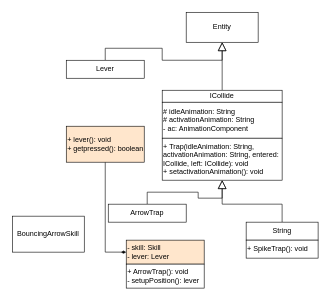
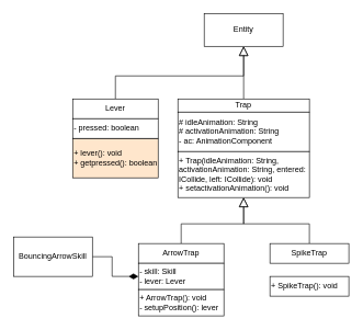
  <mxCell id="0" />
  <mxCell id="1" parent="0" />
  <mxCell id="2" style="edgeStyle=orthogonalEdgeStyle;rounded=0;orthogonalLoop=1;jettySize=auto;html=1;exitX=0.5;exitY=0;exitDx=0;exitDy=0;entryX=0.5;entryY=1;entryDx=0;entryDy=0;endArrow=block;endFill=0;endSize=12;" edge="1" parent="1" source="3" target="8"><mxGeometry relative="1" as="geometry" /></mxCell>
- <mxCell id="3" value="ICollide" style="rounded=0;whiteSpace=wrap;html=1;" vertex="1" parent="1"><mxGeometry x="270" y="150" width="200" height="20" as="geometry" /></mxCell>
+ <mxCell id="3" value="Trap" style="rounded=0;whiteSpace=wrap;html=1;" vertex="1" parent="1"><mxGeometry x="270" y="150" width="200" height="20" as="geometry" /></mxCell>
  <mxCell id="4" value="# idleAnimation: String&lt;br&gt;# activationAnimation: String&lt;br&gt;- ac: AnimationComponent" style="rounded=0;whiteSpace=wrap;html=1;align=left;" vertex="1" parent="1"><mxGeometry x="270" y="170" width="200" height="60" as="geometry" /></mxCell>
  <mxCell id="5" value="+ Trap(idleAnimation: String, activationAnimation: String, entered: ICollide, left: ICollide): void&lt;br&gt;+ setactivationAnimation(): void" style="rounded=0;whiteSpace=wrap;html=1;align=left;" vertex="1" parent="1"><mxGeometry x="270" y="230" width="200" height="70" as="geometry" /></mxCell>
  <mxCell id="6" style="edgeStyle=orthogonalEdgeStyle;rounded=0;orthogonalLoop=1;jettySize=auto;html=1;exitX=0.5;exitY=0;exitDx=0;exitDy=0;entryX=0.5;entryY=1;entryDx=0;entryDy=0;endArrow=block;endFill=0;endSize=12;" edge="1" parent="1" source="7" target="5"><mxGeometry relative="1" as="geometry" /></mxCell>
- <mxCell id="7" value="String" style="rounded=0;whiteSpace=wrap;html=1;" vertex="1" parent="1"><mxGeometry x="410" y="370" width="120" height="30" as="geometry" /></mxCell>
+ <mxCell id="7" value="SpikeTrap" style="rounded=0;whiteSpace=wrap;html=1;" vertex="1" parent="1"><mxGeometry x="410" y="370" width="120" height="30" as="geometry" /></mxCell>
  <mxCell id="8" value="Entity" style="rounded=0;whiteSpace=wrap;html=1;" vertex="1" parent="1"><mxGeometry x="310" y="20" width="120" height="50" as="geometry" /></mxCell>
  <mxCell id="9" style="edgeStyle=orthogonalEdgeStyle;rounded=0;orthogonalLoop=1;jettySize=auto;html=1;exitX=0.5;exitY=0;exitDx=0;exitDy=0;endArrow=block;endFill=0;entryX=0.5;entryY=1;entryDx=0;entryDy=0;endSize=12;" edge="1" parent="1" source="10" target="8"><mxGeometry relative="1" as="geometry"><mxPoint x="370" y="100" as="targetPoint" /></mxGeometry></mxCell>
- <mxCell id="10" value="Lever" style="rounded=0;whiteSpace=wrap;html=1;" vertex="1" parent="1"><mxGeometry x="110" y="100" width="130" height="30" as="geometry" /></mxCell>
- <mxCell id="11" style="edgeStyle=orthogonalEdgeStyle;rounded=0;orthogonalLoop=1;jettySize=auto;html=1;exitX=0.5;exitY=1;exitDx=0;exitDy=0;entryX=0;entryY=0.5;entryDx=0;entryDy=0;endArrow=diamondThin;endFill=1;" edge="1" parent="1" source="12" target="17"><mxGeometry relative="1" as="geometry"><mxPoint x="190" y="445" as="targetPoint" /></mxGeometry></mxCell>
+ <mxCell id="10" value="Lever" style="rounded=0;whiteSpace=wrap;html=1;" vertex="1" parent="1"><mxGeometry x="110" y="150" width="130" height="30" as="geometry" /></mxCell>
  <mxCell id="12" value="+ lever(): void&lt;br&gt;+ getpressed(): boolean" style="rounded=0;whiteSpace=wrap;html=1;align=left;fillColor=#ffe6cc;" vertex="1" parent="1"><mxGeometry x="110" y="210" width="130" height="60" as="geometry" /></mxCell>
- <mxCell id="14" value="+ SpikeTrap(): void" style="rounded=0;whiteSpace=wrap;html=1;align=left;" vertex="1" parent="1"><mxGeometry x="410" y="400" width="120" height="30" as="geometry" /></mxCell>
+ <mxCell id="13" value="- pressed: boolean" style="rounded=0;whiteSpace=wrap;html=1;align=left;" vertex="1" parent="1"><mxGeometry x="110" y="180" width="130" height="30" as="geometry" /></mxCell>
+ <mxCell id="14" value="+ SpikeTrap(): void" style="rounded=0;whiteSpace=wrap;html=1;align=left;" vertex="1" parent="1"><mxGeometry x="410" y="420" width="120" height="30" as="geometry" /></mxCell>
  <mxCell id="15" style="edgeStyle=orthogonalEdgeStyle;rounded=0;orthogonalLoop=1;jettySize=auto;html=1;exitX=0.5;exitY=0;exitDx=0;exitDy=0;entryX=0.5;entryY=1;entryDx=0;entryDy=0;endArrow=block;endFill=0;endSize=12;" edge="1" parent="1" source="16" target="5"><mxGeometry relative="1" as="geometry" /></mxCell>
- <mxCell id="16" value="ArrowTrap" style="rounded=0;whiteSpace=wrap;html=1;" vertex="1" parent="1"><mxGeometry x="180" y="340" width="130" height="30" as="geometry" /></mxCell>
- <mxCell id="17" value="- skill: Skill&lt;br&gt;- lever: Lever" style="rounded=0;whiteSpace=wrap;html=1;align=left;fillColor=#ffe6cc;" vertex="1" parent="1"><mxGeometry x="210" y="400" width="130" height="40" as="geometry" /></mxCell>
+ <mxCell id="16" value="ArrowTrap" style="rounded=0;whiteSpace=wrap;html=1;" vertex="1" parent="1"><mxGeometry x="210" y="370" width="130" height="30" as="geometry" /></mxCell>
+ <mxCell id="17" value="- skill: Skill&lt;br&gt;- lever: Lever" style="rounded=0;whiteSpace=wrap;html=1;align=left;" vertex="1" parent="1"><mxGeometry x="210" y="400" width="130" height="40" as="geometry" /></mxCell>
+ <mxCell id="18" style="edgeStyle=orthogonalEdgeStyle;rounded=0;orthogonalLoop=1;jettySize=auto;html=1;exitX=1;exitY=0.5;exitDx=0;exitDy=0;entryX=0;entryY=0.5;entryDx=0;entryDy=0;endArrow=diamondThin;endFill=1;endSize=12;" edge="1" parent="1" source="19" target="17"><mxGeometry relative="1" as="geometry" /></mxCell>
  <mxCell id="19" value="BouncingArrowSkill" style="rounded=0;whiteSpace=wrap;html=1;" vertex="1" parent="1"><mxGeometry x="20" y="360" width="120" height="60" as="geometry" /></mxCell>
  <mxCell id="20" value="+ ArrowTrap(): void&lt;br&gt;- setupPosition(): lever" style="rounded=0;whiteSpace=wrap;html=1;align=left;" vertex="1" parent="1"><mxGeometry x="210" y="440" width="130" height="40" as="geometry" /></mxCell>
